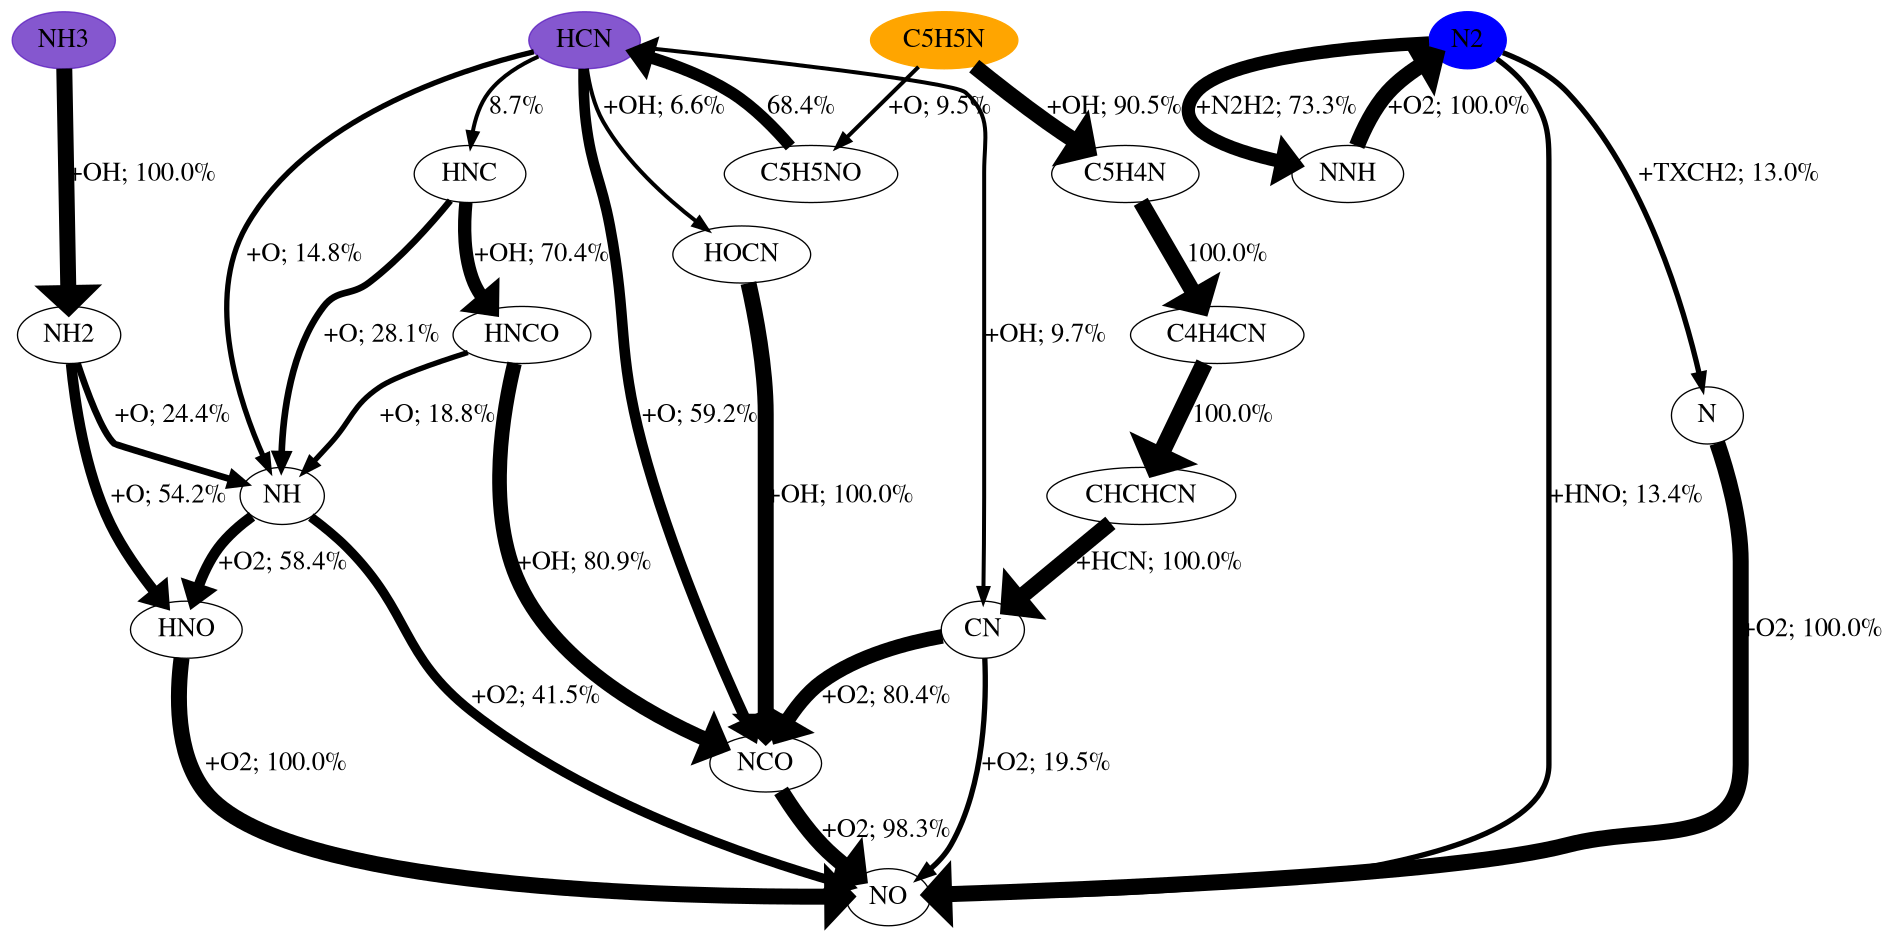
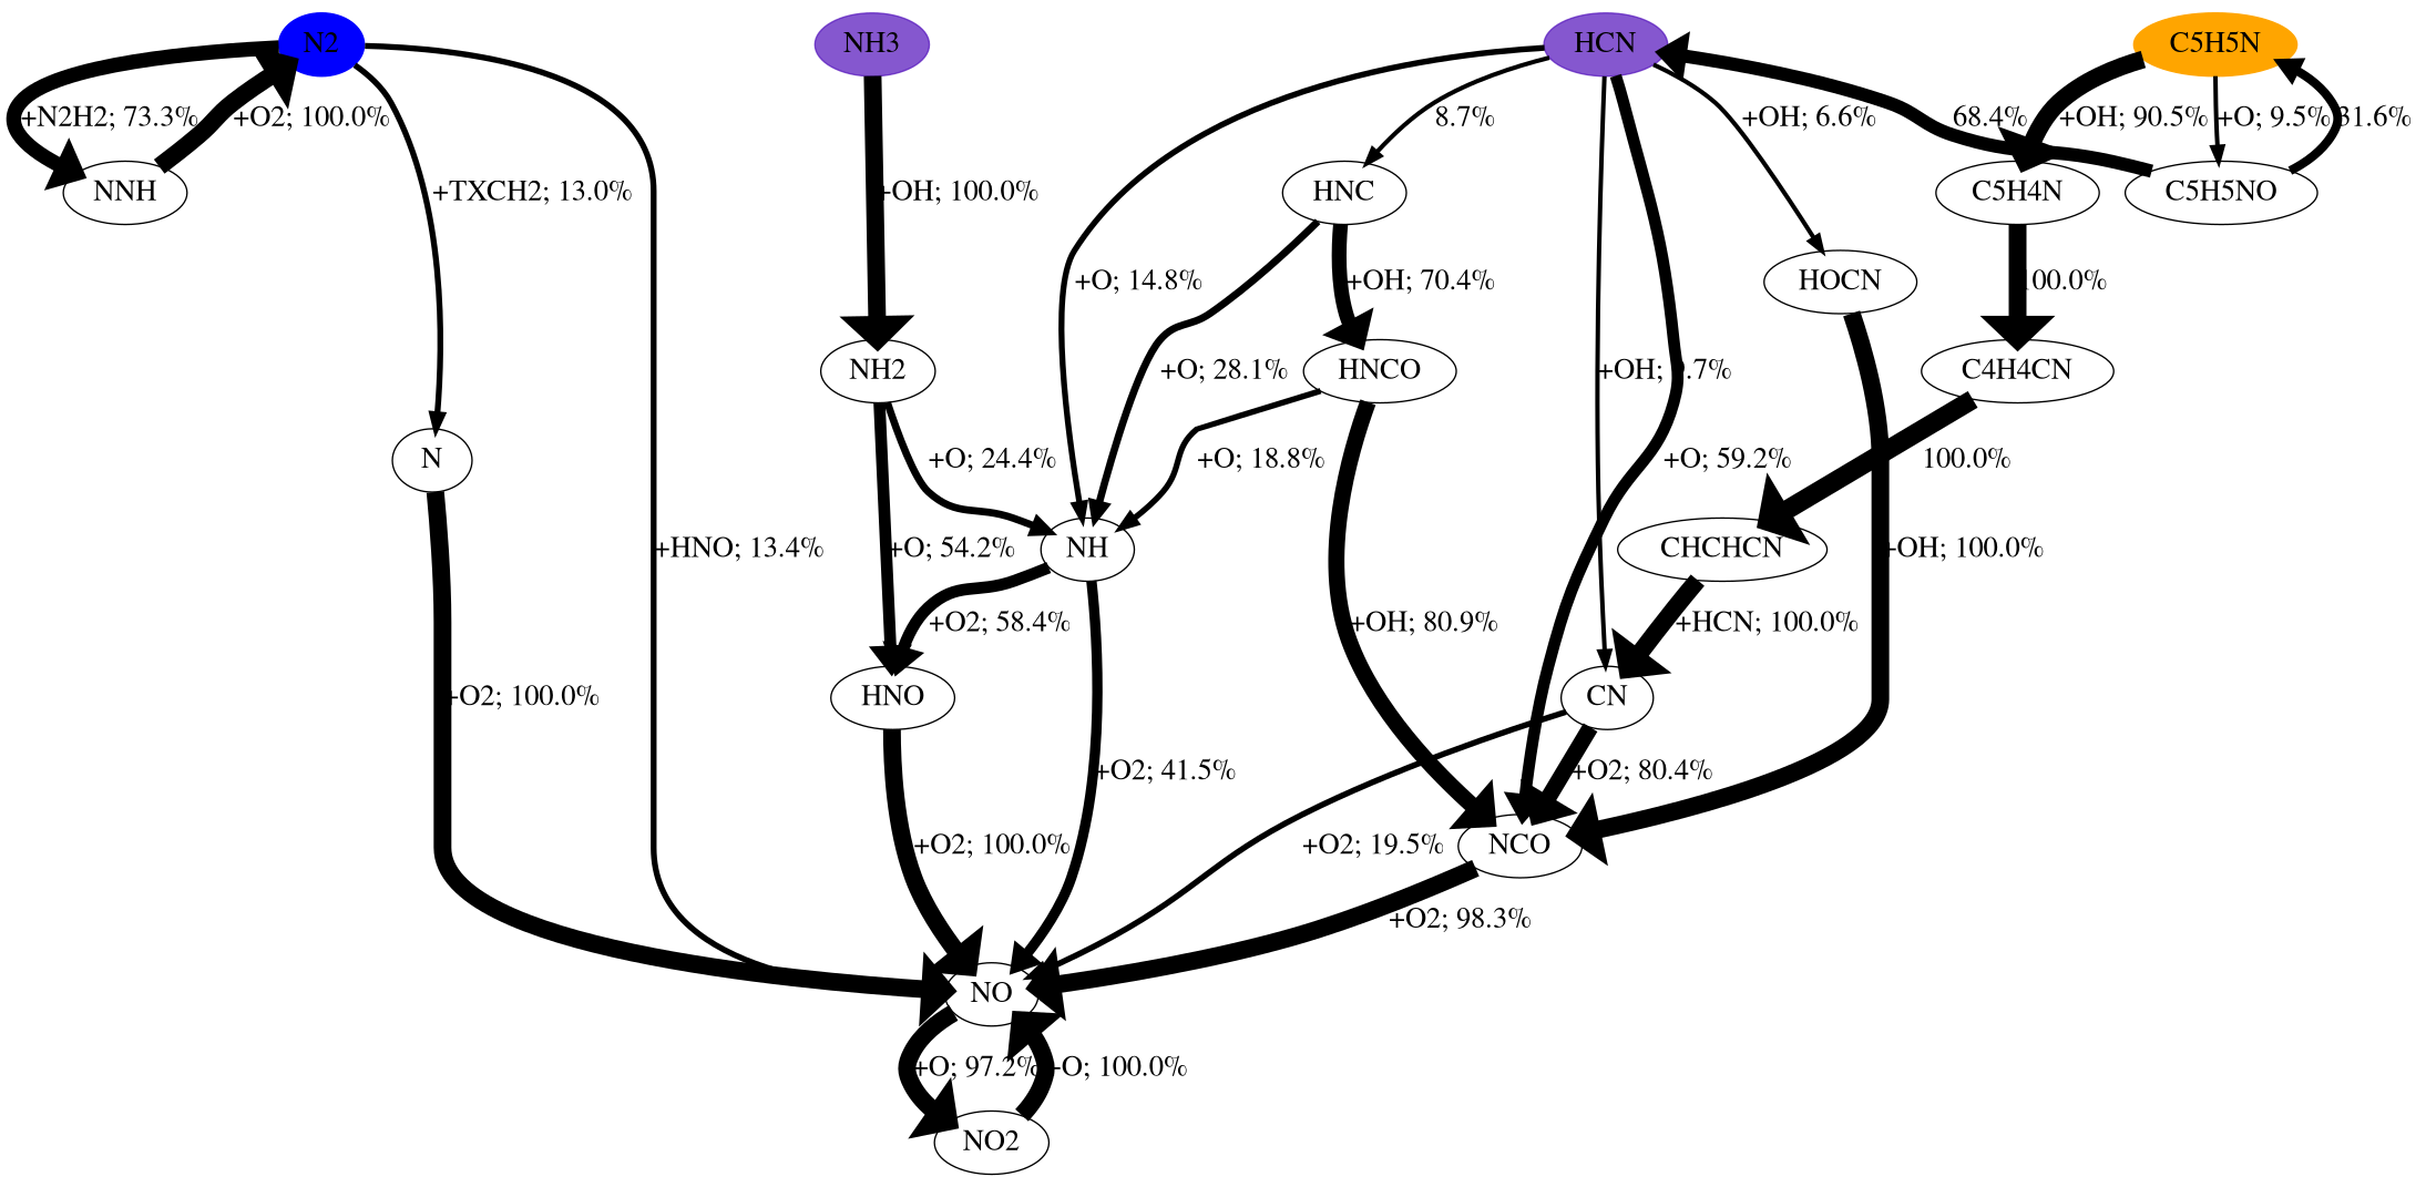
  digraph {
    b="0,0,1558,558"
    rankdir=TB
    node [fontname=Times fontsize=20]
    edge [fontcolor=black fontname=Times fontsize=20 penwidth=12]
    NH3 [color="#500dbab1" fillcolor="#500dbab1" style=filled]
    HCN [color="#500dbab1" fillcolor="#500dbab1" style=filled]
    N2 [color=blue fillcolor=blue style=filled]
    C5H5N [color=orange fillcolor=orange style=filled]
    NH2
    NH
    HNC
    CN
    NCO
    HOCN
    NO
    NNH
    N
    C5H4N
    C5H5NO
+   NO2
    HNO
    HNCO
    C4H4CN
    CHCHCN
    subgraph sub_1 {
      rank=source
      NH3
      HCN
      N2
      C5H5N
    }
    NH3 -> NH2 [label="+OH; 100.0%"]
    HCN -> NH [label="+O; 14.8%" penwidth=4]
    HCN -> HNC [label="8.7%" penwidth=3]
    HCN -> CN [label="+OH; 9.7%" penwidth=3]
    HCN -> NCO [label="+O; 59.2%" penwidth=8]
    HCN -> HOCN [label="+OH; 6.6%" penwidth=3]
    N2 -> NO [label="+HNO; 13.4%" penwidth=4]
    N2 -> NNH [label="+N2H2; 73.3%" penwidth=10]
    N2 -> N [label="+TXCH2; 13.0%" penwidth=4]
    C5H5N -> C5H4N [label="+OH; 90.5%"]
    C5H5N -> C5H5NO [label="+O; 9.5%" penwidth=3]
    NH2 -> NH [label="+O; 24.4%" penwidth=5]
    NH2 -> HNO [label="+O; 54.2%" penwidth=8]
    NH -> NO [label="+O2; 41.5%" penwidth=7]
    NH -> HNO [label="+O2; 58.4%" penwidth=8]
    HNC -> NH [label="+O; 28.1%" penwidth=5]
    HNC -> HNCO [label="+OH; 70.4%" penwidth=10]
    CN -> NCO [label="+O2; 80.4%" penwidth=11]
    CN -> NO [label="+O2; 19.5%" penwidth=4]
    NCO -> NO [label="+O2; 98.3%"]
    HOCN -> NCO [label="+OH; 100.0%"]
+   NO -> NO2 [label="+O; 97.2%"]
    NNH -> N2 [label="+O2; 100.0%"]
    N -> NO [label="+O2; 100.0%"]
    C5H4N -> C4H4CN [label="100.0%"]
    C5H5NO -> HCN [label="68.4%" penwidth=9]
+   C5H5NO -> C5H5N [label="31.6%" penwidth=6]
+   NO2 -> NO [label="+O; 100.0%"]
    HNO -> NO [label="+O2; 100.0%"]
    HNCO -> NH [label="+O; 18.8%" penwidth=4]
    HNCO -> NCO [label="+OH; 80.9%" penwidth=11]
    C4H4CN -> CHCHCN [label="100.0%" penwidth=13]
    CHCHCN -> CN [label="+HCN; 100.0%"]
  }
